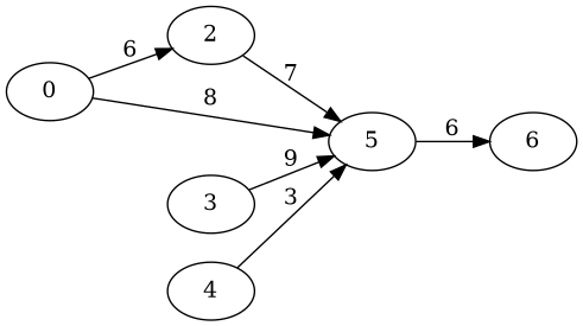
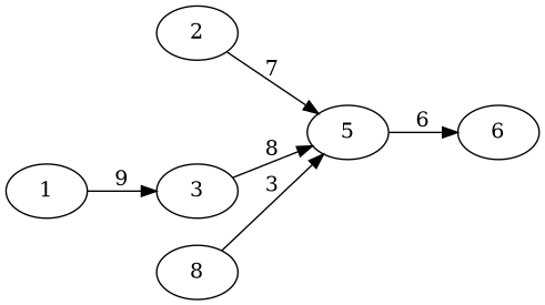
  digraph {
    rankdir=LR
-   0
    2
    5
    3
    6
-   4
-   0 -> 2 [label=6]
-   0 -> 5 [label=8]
+   4 [label=8]
+   1
    2 -> 5 [label=7]
    5 -> 6 [label=6]
-   3 -> 5 [label=9]
+   3 -> 5 [label=8]
    4 -> 5 [label=3]
+   1 -> 3 [label=9]
  }
